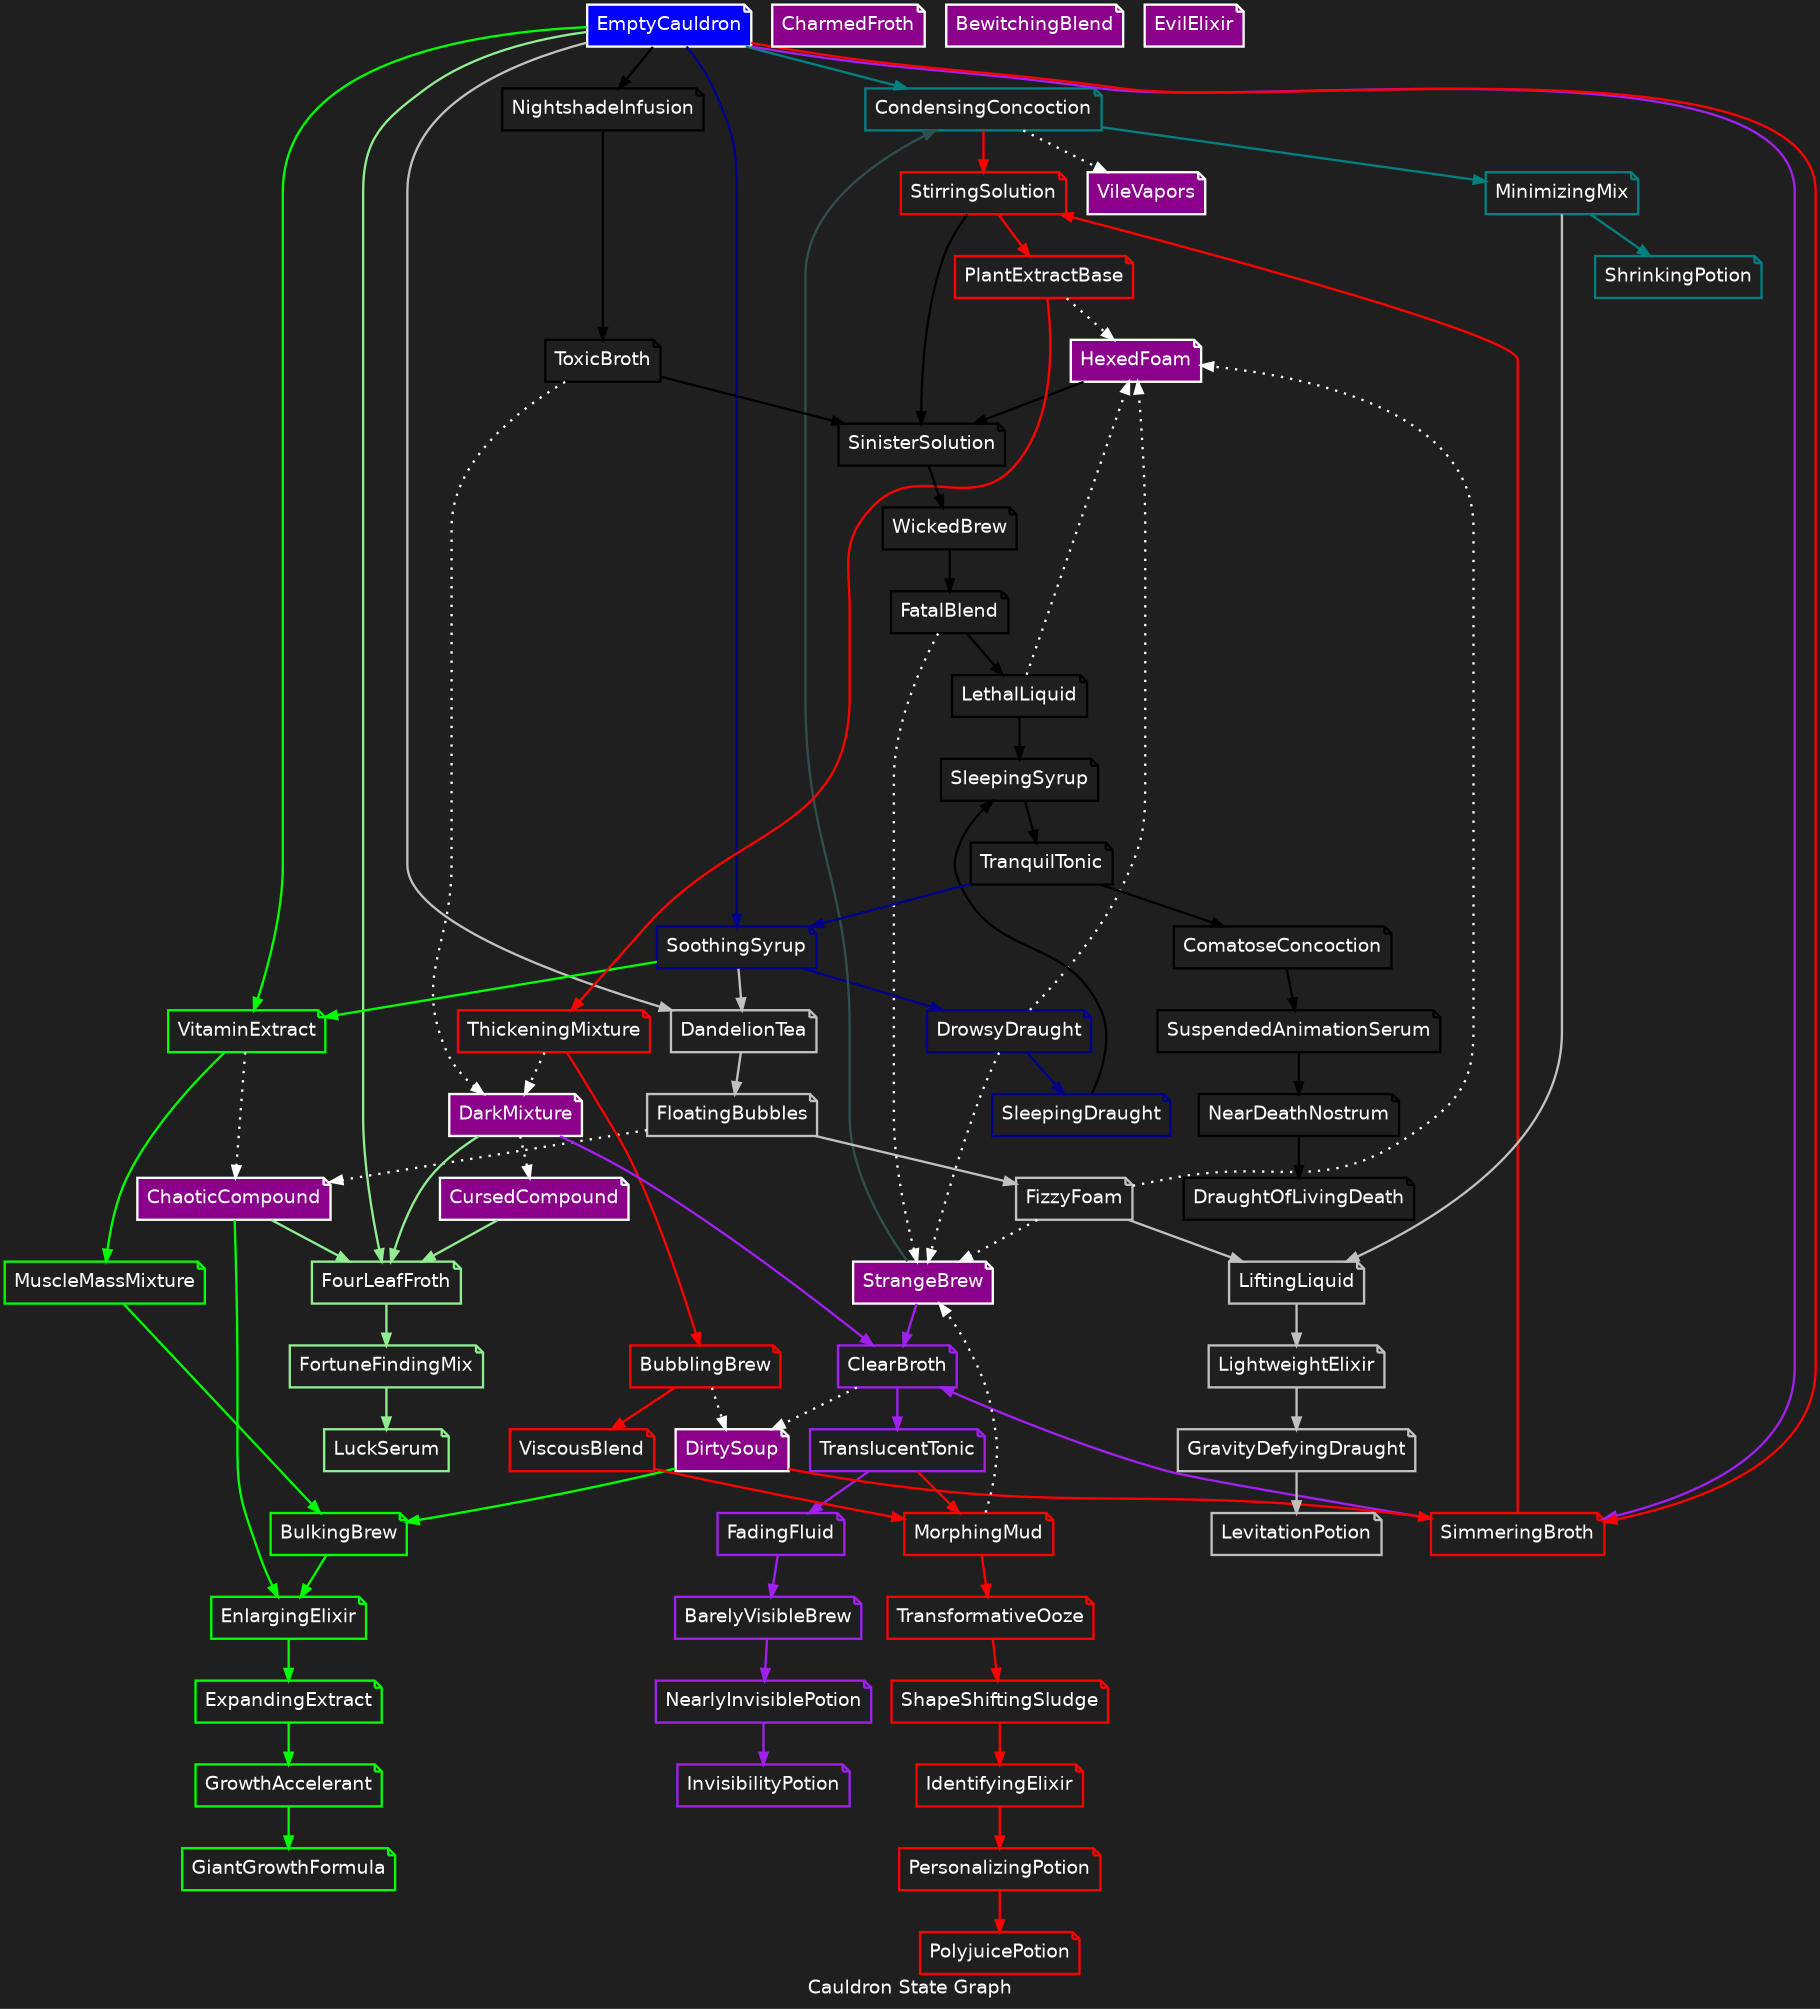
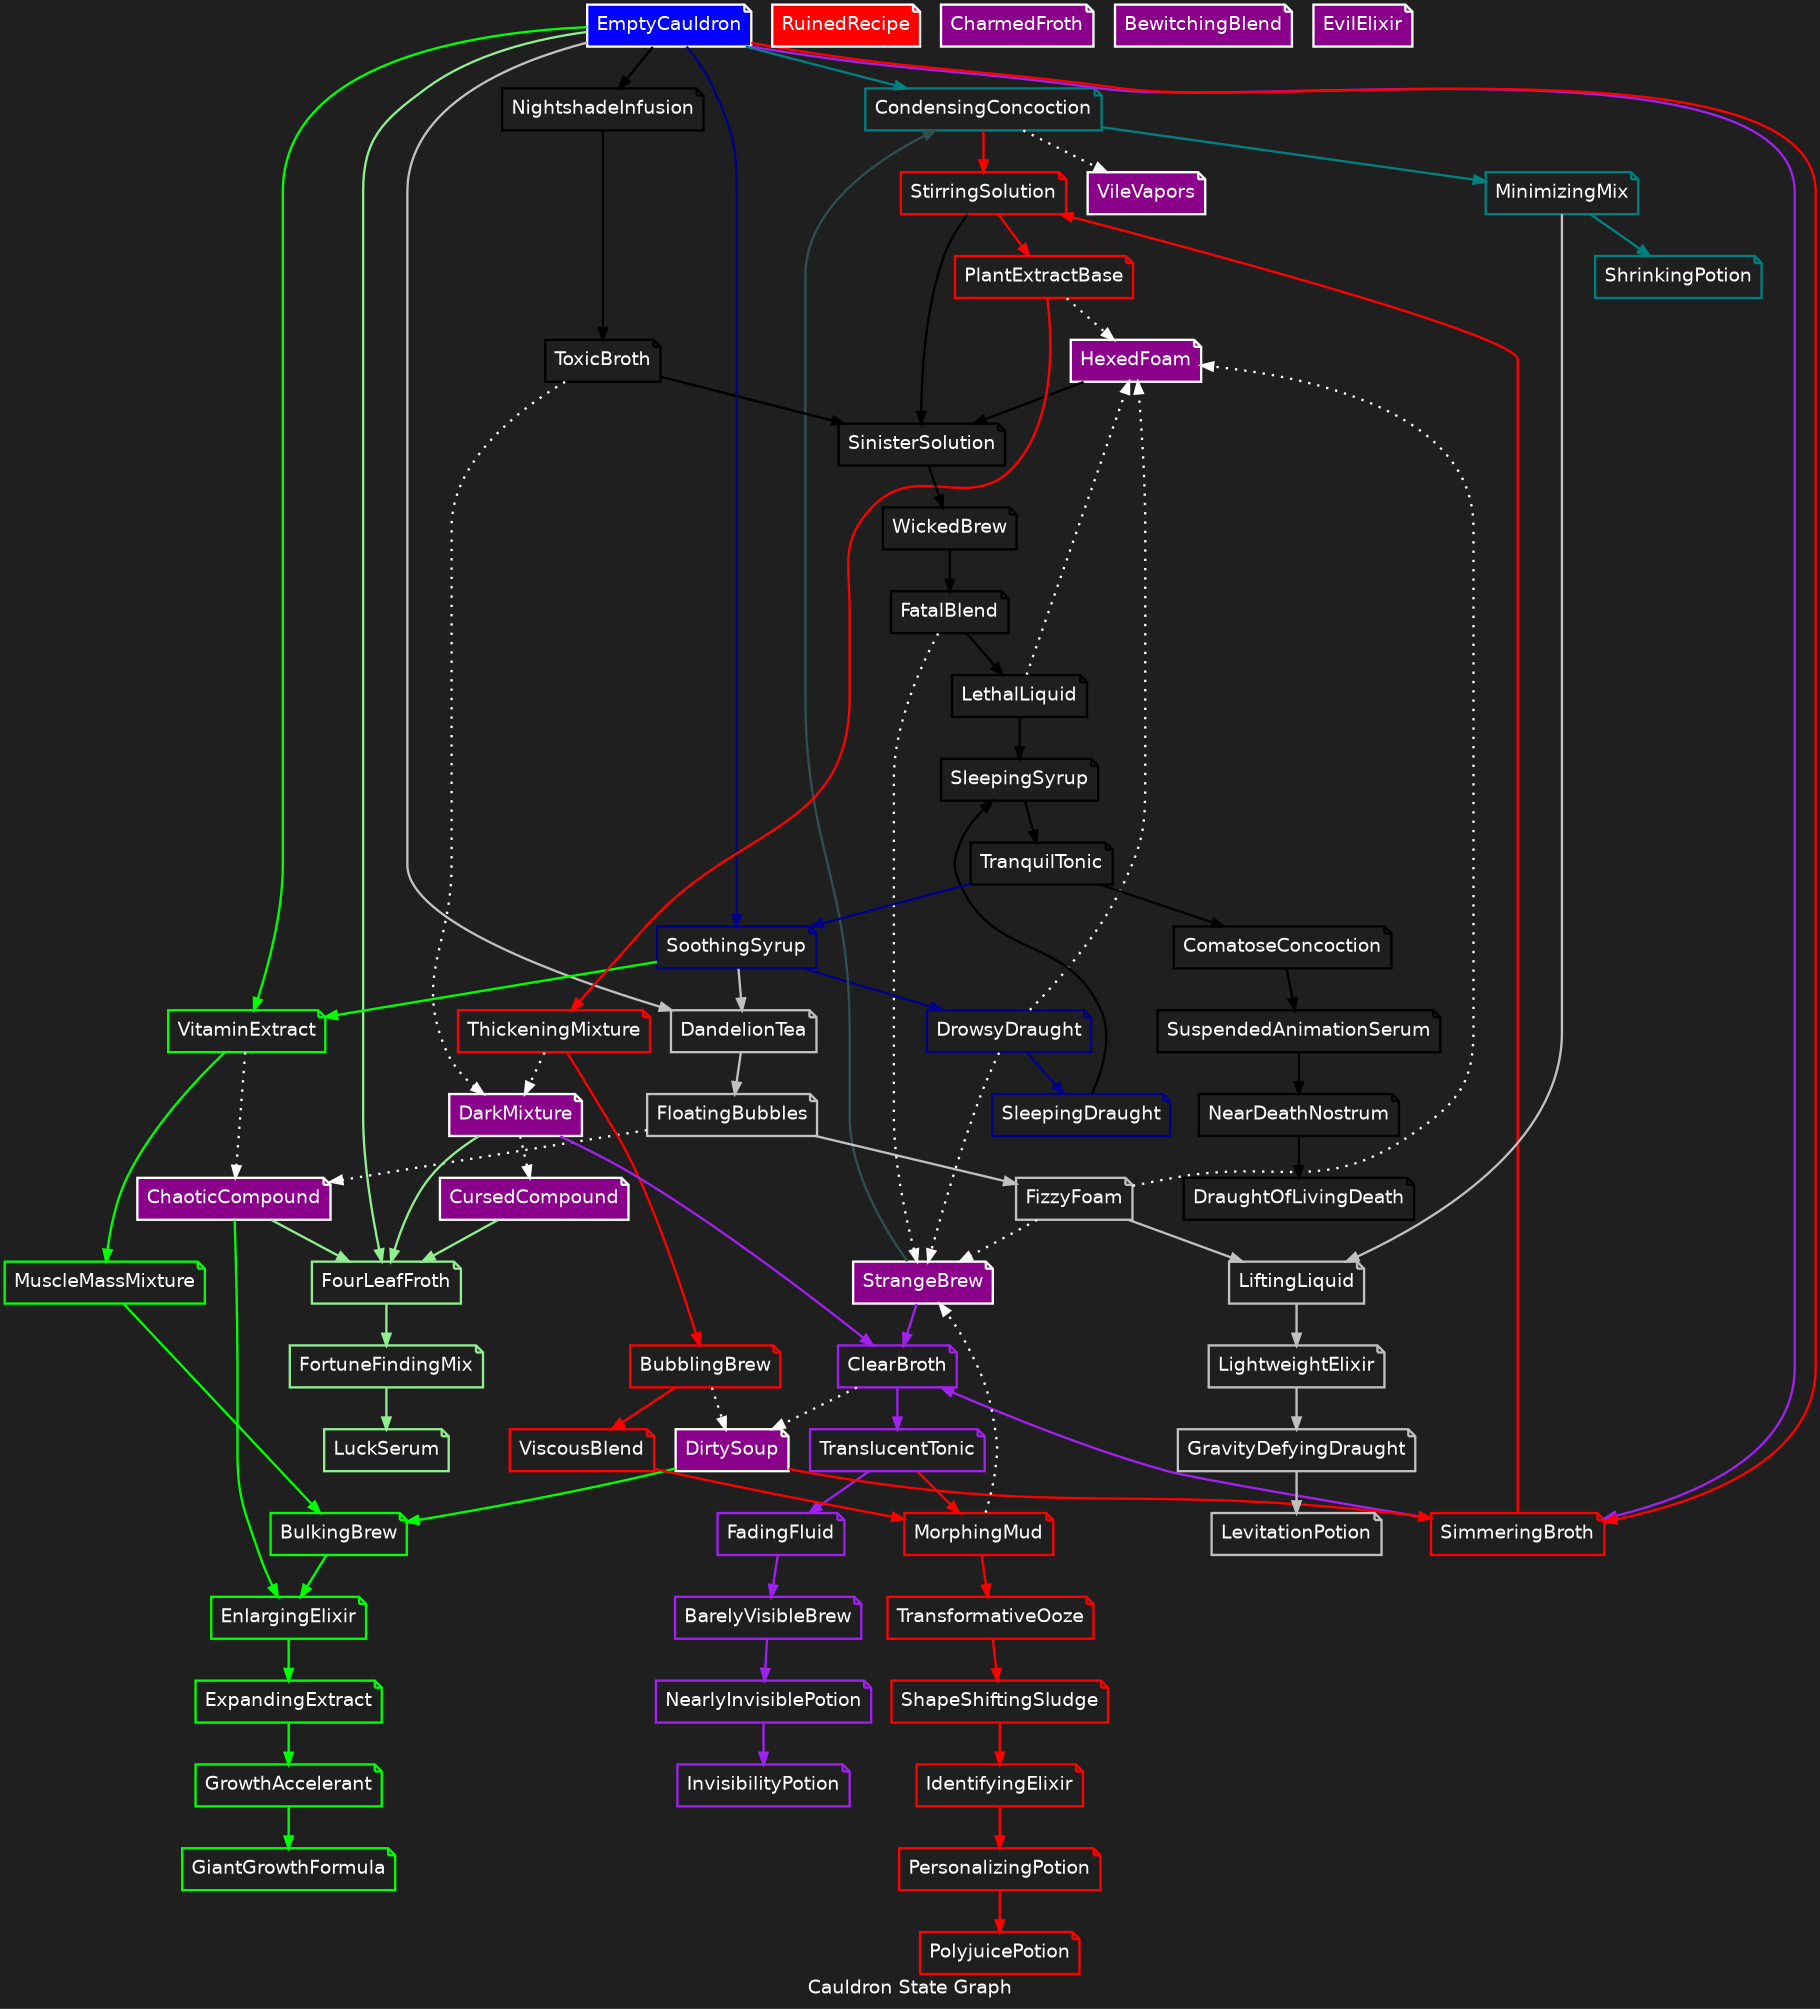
  digraph {
    bgcolor="#1F1F1F"
    fontcolor="#FFFFFF"
    fontname=Helvetica
    fontsize=16
    label="Cauldron State Graph"
    labelfontname=Helvetica
    rankdir=TB
    node [color="#FFFFFF" fontcolor="#FFFFFF" fontname=Helvetica fontsize=16 labelfontname=Helvetica penwidth=2.0 shape=note]
    edge [color="#FFFFFF" fontcolor="#FFFFFF" fontname=Helvetica fontsize=16 labelfontname=Helvetica penwidth=2.0]
    EmptyCauldron [fillcolor=blue style=filled]
    FourLeafFroth [color=lightgreen]
    CondensingConcoction [color=teal]
    SoothingSyrup [color=darkblue]
    SimmeringBroth [color=red]
    DandelionTea [color=grey]
    VitaminExtract [color=green]
    NightshadeInfusion [color=black]
    FortuneFindingMix [color=lightgreen]
    LuckSerum [color=lightgreen]
    MinimizingMix [color=teal]
    StirringSolution [color=red]
    VileVapors [fillcolor=darkmagenta style=filled]
    LiftingLiquid [color=grey]
    ShrinkingPotion [color=teal]
    DrowsyDraught [color=darkblue]
    SleepingDraught [color=darkblue]
    StrangeBrew [fillcolor=darkmagenta style=filled]
    HexedFoam [fillcolor=darkmagenta style=filled]
    ClearBroth [color=purple]
    TranslucentTonic [color=purple]
    DirtySoup [fillcolor=darkmagenta style=filled]
    FadingFluid [color=purple]
    MorphingMud [color=red]
    BarelyVisibleBrew [color=purple]
    NearlyInvisiblePotion [color=purple]
    InvisibilityPotion [color=purple]
    FloatingBubbles [color=grey]
    FizzyFoam [color=grey]
    ChaoticCompound [fillcolor=darkmagenta style=filled]
    LightweightElixir [color=grey]
    GravityDefyingDraught [color=grey]
    LevitationPotion [color=grey]
    MuscleMassMixture [color=green]
    BulkingBrew [color=green]
    EnlargingElixir [color=green]
    ExpandingExtract [color=green]
    GrowthAccelerant [color=green]
    GiantGrowthFormula [color=green]
    PlantExtractBase [color=red]
    SinisterSolution [color=black]
    ThickeningMixture [color=red]
    BubblingBrew [color=red]
    DarkMixture [fillcolor=darkmagenta style=filled]
    ViscousBlend [color=red]
    TransformativeOoze [color=red]
    ShapeShiftingSludge [color=red]
    IdentifyingElixir [color=red]
    PersonalizingPotion [color=red]
    PolyjuicePotion [color=red]
    ToxicBroth [color=black]
    WickedBrew [color=black]
    FatalBlend [color=black]
    LethalLiquid [color=black]
    SleepingSyrup [color=black]
    TranquilTonic [color=black]
    ComatoseConcoction [color=black]
    SuspendedAnimationSerum [color=black]
    NearDeathNostrum [color=black]
    DraughtOfLivingDeath [color=black]
+   RuinedRecipe [fillcolor=red style=filled]
    CursedCompound [fillcolor=darkmagenta style=filled]
    CharmedFroth [fillcolor=darkmagenta style=filled]
    BewitchingBlend [fillcolor=darkmagenta style=filled]
    EvilElixir [fillcolor=darkmagenta style=filled]
    EmptyCauldron -> FourLeafFroth [color=lightgreen]
    EmptyCauldron -> CondensingConcoction [color=teal]
    EmptyCauldron -> SoothingSyrup [color=darkblue]
    EmptyCauldron -> SimmeringBroth [color=purple]
    EmptyCauldron -> SimmeringBroth [color=red]
    EmptyCauldron -> DandelionTea [color=gray]
    EmptyCauldron -> VitaminExtract [color=green]
    EmptyCauldron -> NightshadeInfusion [color=black]
    FourLeafFroth -> FortuneFindingMix [color=lightgreen]
    CondensingConcoction -> MinimizingMix [color=teal]
    CondensingConcoction -> StirringSolution [color=red]
    CondensingConcoction -> VileVapors [style=dotted]
    SoothingSyrup -> DandelionTea [color=gray]
    SoothingSyrup -> VitaminExtract [color=green]
    SoothingSyrup -> DrowsyDraught [color=darkblue]
    SimmeringBroth -> StirringSolution [color=red]
    SimmeringBroth -> ClearBroth [color=purple]
    DandelionTea -> FloatingBubbles [color=gray]
    VitaminExtract -> ChaoticCompound [style=dotted]
    VitaminExtract -> MuscleMassMixture [color=green]
    NightshadeInfusion -> ToxicBroth [color=black]
    FortuneFindingMix -> LuckSerum [color=lightgreen]
    MinimizingMix -> LiftingLiquid [color=gray]
    MinimizingMix -> ShrinkingPotion [color=teal]
    StirringSolution -> PlantExtractBase [color=red]
    StirringSolution -> SinisterSolution [color=black]
    LiftingLiquid -> LightweightElixir [color=gray]
    DrowsyDraught -> SleepingDraught [color=darkblue]
    DrowsyDraught -> StrangeBrew [style=dotted]
    DrowsyDraught -> HexedFoam [style=dotted]
    SleepingDraught -> SleepingSyrup [color=black]
    StrangeBrew -> CondensingConcoction [color=darkslategrey]
    StrangeBrew -> ClearBroth [color=purple]
    HexedFoam -> SinisterSolution [color=black]
    ClearBroth -> TranslucentTonic [color=purple]
    ClearBroth -> DirtySoup [style=dotted]
    TranslucentTonic -> FadingFluid [color=purple]
    TranslucentTonic -> MorphingMud [color=red]
    DirtySoup -> SimmeringBroth [color=red]
    DirtySoup -> BulkingBrew [color=green]
    FadingFluid -> BarelyVisibleBrew [color=purple]
    MorphingMud -> StrangeBrew [style=dotted]
    MorphingMud -> TransformativeOoze [color=red]
    BarelyVisibleBrew -> NearlyInvisiblePotion [color=purple]
    NearlyInvisiblePotion -> InvisibilityPotion [color=purple]
    FloatingBubbles -> FizzyFoam [color=gray]
    FloatingBubbles -> ChaoticCompound [style=dotted]
    FizzyFoam -> LiftingLiquid [color=gray]
    FizzyFoam -> StrangeBrew [style=dotted]
    FizzyFoam -> HexedFoam [style=dotted]
    ChaoticCompound -> FourLeafFroth [color=lightgreen]
    ChaoticCompound -> EnlargingElixir [color=green]
    LightweightElixir -> GravityDefyingDraught [color=gray]
    GravityDefyingDraught -> LevitationPotion [color=gray]
    MuscleMassMixture -> BulkingBrew [color=green]
    BulkingBrew -> EnlargingElixir [color=green]
    EnlargingElixir -> ExpandingExtract [color=green]
    ExpandingExtract -> GrowthAccelerant [color=green]
    GrowthAccelerant -> GiantGrowthFormula [color=green]
    PlantExtractBase -> HexedFoam [style=dotted]
    PlantExtractBase -> ThickeningMixture [color=red]
    SinisterSolution -> WickedBrew [color=black]
    ThickeningMixture -> BubblingBrew [color=red]
    ThickeningMixture -> DarkMixture [style=dotted]
    BubblingBrew -> DirtySoup [style=dotted]
    BubblingBrew -> ViscousBlend [color=red]
    DarkMixture -> FourLeafFroth [color=lightgreen]
    DarkMixture -> ClearBroth [color=purple]
    DarkMixture -> CursedCompound [style=dotted]
    ViscousBlend -> MorphingMud [color=red]
    TransformativeOoze -> ShapeShiftingSludge [color=red]
    ShapeShiftingSludge -> IdentifyingElixir [color=red]
    IdentifyingElixir -> PersonalizingPotion [color=red]
    PersonalizingPotion -> PolyjuicePotion [color=red]
    ToxicBroth -> SinisterSolution [color=black]
    ToxicBroth -> DarkMixture [style=dotted]
    WickedBrew -> FatalBlend [color=black]
    FatalBlend -> StrangeBrew [style=dotted]
    FatalBlend -> LethalLiquid [color=black]
    LethalLiquid -> HexedFoam [style=dotted]
    LethalLiquid -> SleepingSyrup [color=black]
    SleepingSyrup -> TranquilTonic [color=black]
    TranquilTonic -> SoothingSyrup [color=darkblue]
    TranquilTonic -> ComatoseConcoction [color=black]
    ComatoseConcoction -> SuspendedAnimationSerum [color=black]
    SuspendedAnimationSerum -> NearDeathNostrum [color=black]
    NearDeathNostrum -> DraughtOfLivingDeath [color=black]
    CursedCompound -> FourLeafFroth [color=lightgreen]
  }
